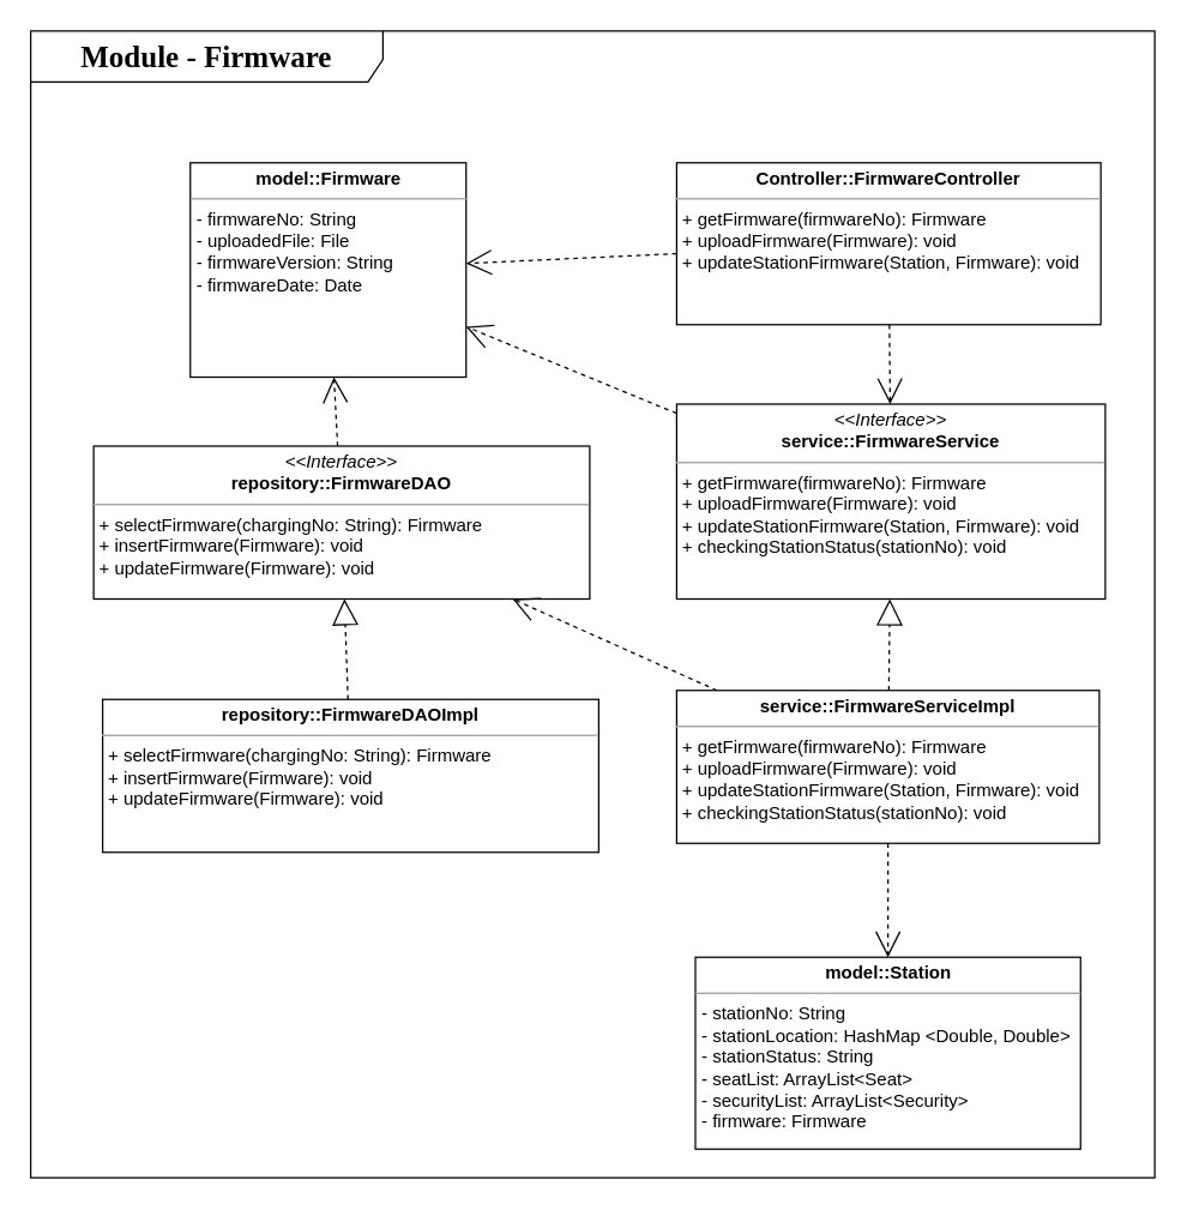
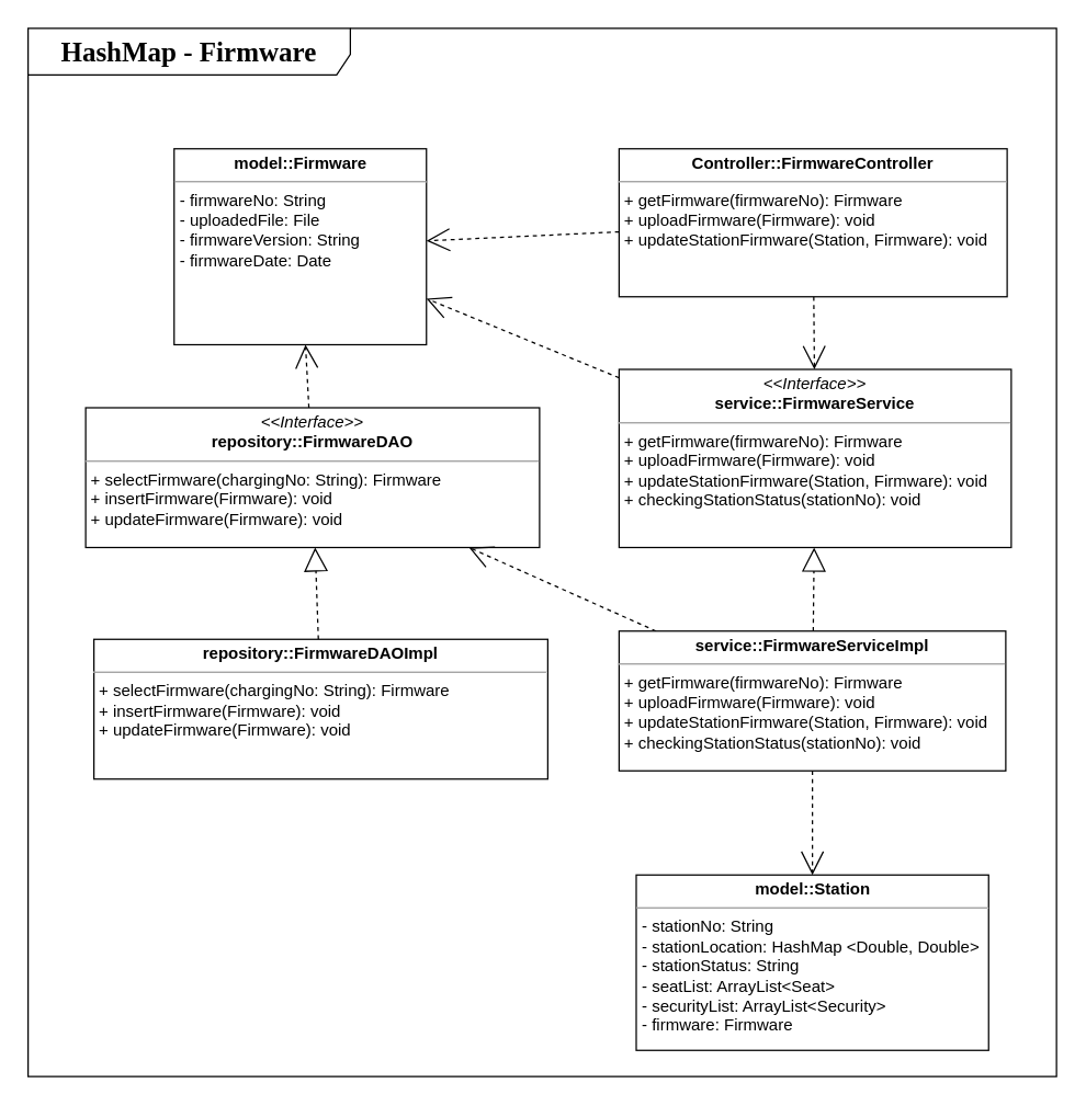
  <mxCell id="0" />
  <mxCell id="1" parent="0" />
- <mxCell id="2" value="&lt;b&gt;Module - Firmware&lt;/b&gt;" style="shape=umlFrame;whiteSpace=wrap;html=1;pointerEvents=0;hachureGap=4;fontFamily=Architects Daughter;fontSource=https%3A%2F%2Ffonts.googleapis.com%2Fcss%3Ffamily%3DArchitects%2BDaughter;fontSize=20;width=235;height=34;labelBackgroundColor=none;rounded=0;" parent="1" vertex="1"><mxGeometry x="20" y="20" width="750" height="765" as="geometry" /></mxCell>
+ <mxCell id="2" value="&lt;b&gt;HashMap - Firmware&lt;/b&gt;" style="shape=umlFrame;whiteSpace=wrap;html=1;pointerEvents=0;hachureGap=4;fontFamily=Architects Daughter;fontSource=https%3A%2F%2Ffonts.googleapis.com%2Fcss%3Ffamily%3DArchitects%2BDaughter;fontSize=20;width=235;height=34;labelBackgroundColor=none;rounded=0;" parent="1" vertex="1"><mxGeometry x="20" y="20" width="750" height="765" as="geometry" /></mxCell>
  <mxCell id="3" style="edgeStyle=none;shape=connector;rounded=0;hachureGap=4;orthogonalLoop=1;jettySize=auto;html=1;dashed=1;labelBackgroundColor=none;strokeColor=default;fontFamily=Architects Daughter;fontSource=https%3A%2F%2Ffonts.googleapis.com%2Fcss%3Ffamily%3DArchitects%2BDaughter;fontSize=16;fontColor=default;endArrow=open;endFill=0;endSize=15;" parent="1" source="8" target="5" edge="1"><mxGeometry relative="1" as="geometry" /></mxCell>
  <mxCell id="4" style="edgeStyle=none;shape=connector;rounded=0;hachureGap=4;orthogonalLoop=1;jettySize=auto;html=1;dashed=1;labelBackgroundColor=none;strokeColor=default;fontFamily=Architects Daughter;fontSource=https%3A%2F%2Ffonts.googleapis.com%2Fcss%3Ffamily%3DArchitects%2BDaughter;fontSize=16;fontColor=default;endArrow=open;endFill=0;endSize=15;" parent="1" source="5" target="15" edge="1"><mxGeometry relative="1" as="geometry" /></mxCell>
  <mxCell id="5" value="&lt;p style=&quot;margin:0px;margin-top:4px;text-align:center;&quot;&gt;&lt;i&gt;&amp;lt;&amp;lt;Interface&amp;gt;&amp;gt;&lt;/i&gt;&lt;br&gt;&lt;b style=&quot;background-color: initial;&quot;&gt;service::FirmwareService&lt;/b&gt;&lt;/p&gt;&lt;p style=&quot;margin:0px;margin-top:4px;text-align:center;&quot;&gt;&lt;/p&gt;&lt;hr size=&quot;1&quot;&gt;&lt;p style=&quot;border-color: var(--border-color); margin: 0px 0px 0px 4px;&quot;&gt;+ getFirmware(firmwareNo): Firmware&lt;/p&gt;&lt;p style=&quot;border-color: var(--border-color); margin: 0px 0px 0px 4px;&quot;&gt;+ uploadFirmware(Firmware): void&lt;/p&gt;&lt;p style=&quot;border-color: var(--border-color); margin: 0px 0px 0px 4px;&quot;&gt;+ updateStationFirmware(Station, Firmware): void&lt;/p&gt;&lt;p style=&quot;border-color: var(--border-color); margin: 0px 0px 0px 4px;&quot;&gt;+ checkingStationStatus(stationNo): void&lt;/p&gt;&lt;p style=&quot;margin:0px;margin-left:4px;&quot;&gt;&lt;/p&gt;" style="verticalAlign=top;align=left;overflow=fill;fontSize=12;fontFamily=Helvetica;html=1;whiteSpace=wrap;" parent="1" vertex="1"><mxGeometry x="451" y="269" width="286" height="130" as="geometry" /></mxCell>
  <mxCell id="6" style="edgeStyle=none;shape=connector;rounded=0;hachureGap=4;orthogonalLoop=1;jettySize=auto;html=1;dashed=1;labelBackgroundColor=none;strokeColor=default;fontFamily=Architects Daughter;fontSource=https%3A%2F%2Ffonts.googleapis.com%2Fcss%3Ffamily%3DArchitects%2BDaughter;fontSize=16;fontColor=default;endArrow=open;endFill=0;endSize=15;" parent="1" source="7" target="15" edge="1"><mxGeometry relative="1" as="geometry" /></mxCell>
  <mxCell id="7" value="&lt;p style=&quot;margin:0px;margin-top:4px;text-align:center;&quot;&gt;&lt;i&gt;&amp;lt;&amp;lt;Interface&amp;gt;&amp;gt;&lt;/i&gt;&lt;br&gt;&lt;b style=&quot;background-color: initial;&quot;&gt;repository::FirmwareDAO&lt;/b&gt;&lt;/p&gt;&lt;p style=&quot;margin:0px;margin-top:4px;text-align:center;&quot;&gt;&lt;/p&gt;&lt;hr size=&quot;1&quot;&gt;&lt;p style=&quot;margin:0px;margin-left:4px;&quot;&gt;+ selectFirmware(chargingNo: String): Firmware&lt;/p&gt;&lt;p style=&quot;margin:0px;margin-left:4px;&quot;&gt;&lt;span style=&quot;background-color: initial;&quot;&gt;+ insertFirmware(Firmware): void&lt;/span&gt;&lt;/p&gt;&lt;p style=&quot;margin:0px;margin-left:4px;&quot;&gt;+ updateFirmware(Firmware): void&lt;/p&gt;" style="verticalAlign=top;align=left;overflow=fill;fontSize=12;fontFamily=Helvetica;html=1;whiteSpace=wrap;" parent="1" vertex="1"><mxGeometry x="62" y="297" width="331" height="102" as="geometry" /></mxCell>
  <mxCell id="8" value="&lt;p style=&quot;margin:0px;margin-top:4px;text-align:center;&quot;&gt;&lt;b style=&quot;background-color: initial;&quot;&gt;Controller::FirmwareController&lt;/b&gt;&lt;/p&gt;&lt;p style=&quot;margin:0px;margin-top:4px;text-align:center;&quot;&gt;&lt;/p&gt;&lt;hr size=&quot;1&quot;&gt;&lt;p style=&quot;margin:0px;margin-left:4px;&quot;&gt;+ getFirmware(firmwareNo): Firmware&lt;/p&gt;&lt;p style=&quot;margin:0px;margin-left:4px;&quot;&gt;+ uploadFirmware(Firmware): void&lt;/p&gt;&lt;p style=&quot;margin:0px;margin-left:4px;&quot;&gt;+ updateStationFirmware(Station, Firmware): void&lt;/p&gt;" style="verticalAlign=top;align=left;overflow=fill;fontSize=12;fontFamily=Helvetica;html=1;whiteSpace=wrap;" parent="1" vertex="1"><mxGeometry x="451" y="108" width="283" height="108" as="geometry" /></mxCell>
  <mxCell id="9" style="edgeStyle=none;shape=connector;rounded=0;hachureGap=4;orthogonalLoop=1;jettySize=auto;html=1;dashed=1;labelBackgroundColor=none;strokeColor=default;fontFamily=Architects Daughter;fontSource=https%3A%2F%2Ffonts.googleapis.com%2Fcss%3Ffamily%3DArchitects%2BDaughter;fontSize=16;fontColor=default;endArrow=open;endFill=0;endSize=15;" parent="1" source="12" target="7" edge="1"><mxGeometry relative="1" as="geometry" /></mxCell>
  <mxCell id="10" style="edgeStyle=none;shape=connector;rounded=0;hachureGap=4;orthogonalLoop=1;jettySize=auto;html=1;dashed=1;labelBackgroundColor=none;strokeColor=default;fontFamily=Architects Daughter;fontSource=https%3A%2F%2Ffonts.googleapis.com%2Fcss%3Ffamily%3DArchitects%2BDaughter;fontSize=16;fontColor=default;endArrow=block;endFill=0;endSize=15;" parent="1" source="12" target="5" edge="1"><mxGeometry relative="1" as="geometry" /></mxCell>
  <mxCell id="11" style="rounded=0;orthogonalLoop=1;jettySize=auto;html=1;dashed=1;labelBackgroundColor=none;endArrow=open;fontSize=16;fontFamily=Architects Daughter;hachureGap=4;fontSource=https%3A%2F%2Ffonts.googleapis.com%2Fcss%3Ffamily%3DArchitects%2BDaughter;endFill=0;endSize=15;" edge="1" parent="1" source="12" target="17"><mxGeometry relative="1" as="geometry" /></mxCell>
  <mxCell id="12" value="&lt;p style=&quot;margin:0px;margin-top:4px;text-align:center;&quot;&gt;&lt;b style=&quot;background-color: initial;&quot;&gt;service::FirmwareServiceImpl&lt;/b&gt;&lt;/p&gt;&lt;p style=&quot;margin:0px;margin-top:4px;text-align:center;&quot;&gt;&lt;/p&gt;&lt;hr size=&quot;1&quot;&gt;&lt;p style=&quot;border-color: var(--border-color); margin: 0px 0px 0px 4px;&quot;&gt;+ getFirmware(firmwareNo): Firmware&lt;/p&gt;&lt;p style=&quot;border-color: var(--border-color); margin: 0px 0px 0px 4px;&quot;&gt;+ uploadFirmware(Firmware): void&lt;/p&gt;&lt;p style=&quot;border-color: var(--border-color); margin: 0px 0px 0px 4px;&quot;&gt;+ updateStationFirmware(Station, Firmware): void&lt;/p&gt;&lt;p style=&quot;border-color: var(--border-color); margin: 0px 0px 0px 4px;&quot;&gt;+ checkingStationStatus(stationNo): void&lt;/p&gt;" style="verticalAlign=top;align=left;overflow=fill;fontSize=12;fontFamily=Helvetica;html=1;whiteSpace=wrap;" parent="1" vertex="1"><mxGeometry x="451" y="460" width="282" height="102" as="geometry" /></mxCell>
  <mxCell id="13" style="edgeStyle=none;shape=connector;rounded=0;hachureGap=4;orthogonalLoop=1;jettySize=auto;html=1;dashed=1;labelBackgroundColor=none;strokeColor=default;fontFamily=Architects Daughter;fontSource=https%3A%2F%2Ffonts.googleapis.com%2Fcss%3Ffamily%3DArchitects%2BDaughter;fontSize=16;fontColor=default;endArrow=block;endFill=0;endSize=15;" parent="1" source="14" target="7" edge="1"><mxGeometry relative="1" as="geometry" /></mxCell>
  <mxCell id="14" value="&lt;p style=&quot;margin:0px;margin-top:4px;text-align:center;&quot;&gt;&lt;b style=&quot;background-color: initial;&quot;&gt;repository::FirmwareDAOImpl&lt;/b&gt;&lt;/p&gt;&lt;p style=&quot;margin:0px;margin-top:4px;text-align:center;&quot;&gt;&lt;/p&gt;&lt;hr size=&quot;1&quot;&gt;&lt;p style=&quot;border-color: var(--border-color); margin: 0px 0px 0px 4px;&quot;&gt;+ selectFirmware(chargingNo: String): Firmware&lt;/p&gt;&lt;p style=&quot;border-color: var(--border-color); margin: 0px 0px 0px 4px;&quot;&gt;+ insertFirmware(Firmware): void&lt;/p&gt;&lt;p style=&quot;border-color: var(--border-color); margin: 0px 0px 0px 4px;&quot;&gt;+ updateFirmware(Firmware): void&lt;/p&gt;" style="verticalAlign=top;align=left;overflow=fill;fontSize=12;fontFamily=Helvetica;html=1;whiteSpace=wrap;" parent="1" vertex="1"><mxGeometry x="68" y="466" width="331" height="102" as="geometry" /></mxCell>
  <mxCell id="15" value="&lt;p style=&quot;margin:0px;margin-top:4px;text-align:center;&quot;&gt;&lt;b style=&quot;background-color: initial;&quot;&gt;model::Firmware&lt;/b&gt;&lt;/p&gt;&lt;p style=&quot;margin:0px;margin-top:4px;text-align:center;&quot;&gt;&lt;/p&gt;&lt;hr size=&quot;1&quot;&gt;&lt;p style=&quot;margin:0px;margin-left:4px;&quot;&gt;- firmwareNo: String&lt;/p&gt;&lt;p style=&quot;margin:0px;margin-left:4px;&quot;&gt;- uploadedFile: File&lt;/p&gt;&lt;p style=&quot;margin:0px;margin-left:4px;&quot;&gt;- firmwareVersion: String&lt;/p&gt;&lt;p style=&quot;margin:0px;margin-left:4px;&quot;&gt;- firmwareDate: Date&lt;/p&gt;" style="verticalAlign=top;align=left;overflow=fill;fontSize=12;fontFamily=Helvetica;html=1;whiteSpace=wrap;" parent="1" vertex="1"><mxGeometry x="126.5" y="108" width="184" height="143" as="geometry" /></mxCell>
  <mxCell id="16" style="edgeStyle=none;shape=connector;rounded=0;hachureGap=4;orthogonalLoop=1;jettySize=auto;html=1;dashed=1;labelBackgroundColor=none;strokeColor=default;fontFamily=Architects Daughter;fontSource=https%3A%2F%2Ffonts.googleapis.com%2Fcss%3Ffamily%3DArchitects%2BDaughter;fontSize=16;fontColor=default;endArrow=open;endFill=0;endSize=15;" parent="1" source="8" target="15" edge="1"><mxGeometry relative="1" as="geometry"><mxPoint x="562" y="98" as="sourcePoint" /><mxPoint x="432" y="98" as="targetPoint" /></mxGeometry></mxCell>
  <mxCell id="17" value="&lt;p style=&quot;margin:0px;margin-top:4px;text-align:center;&quot;&gt;&lt;b style=&quot;background-color: initial;&quot;&gt;model::Station&lt;/b&gt;&lt;/p&gt;&lt;p style=&quot;margin:0px;margin-top:4px;text-align:center;&quot;&gt;&lt;/p&gt;&lt;hr size=&quot;1&quot;&gt;&lt;p style=&quot;margin:0px;margin-left:4px;&quot;&gt;- stationNo: String&lt;/p&gt;&lt;p style=&quot;margin:0px;margin-left:4px;&quot;&gt;- stationLocation: HashMap &amp;lt;Double, Double&amp;gt;&lt;/p&gt;&lt;p style=&quot;margin:0px;margin-left:4px;&quot;&gt;- stationStatus: String&lt;/p&gt;&lt;p style=&quot;margin:0px;margin-left:4px;&quot;&gt;&lt;span style=&quot;background-color: initial;&quot;&gt;- seatList: ArrayList&amp;lt;Seat&amp;gt;&lt;/span&gt;&lt;br&gt;&lt;/p&gt;&lt;p style=&quot;margin:0px;margin-left:4px;&quot;&gt;- securityList: ArrayList&amp;lt;Security&amp;gt;&lt;/p&gt;&lt;p style=&quot;margin:0px;margin-left:4px;&quot;&gt;- firmware: Firmware&lt;/p&gt;" style="verticalAlign=top;align=left;overflow=fill;fontSize=12;fontFamily=Helvetica;html=1;whiteSpace=wrap;" vertex="1" parent="1"><mxGeometry x="463.5" y="638" width="257" height="128" as="geometry" /></mxCell>
